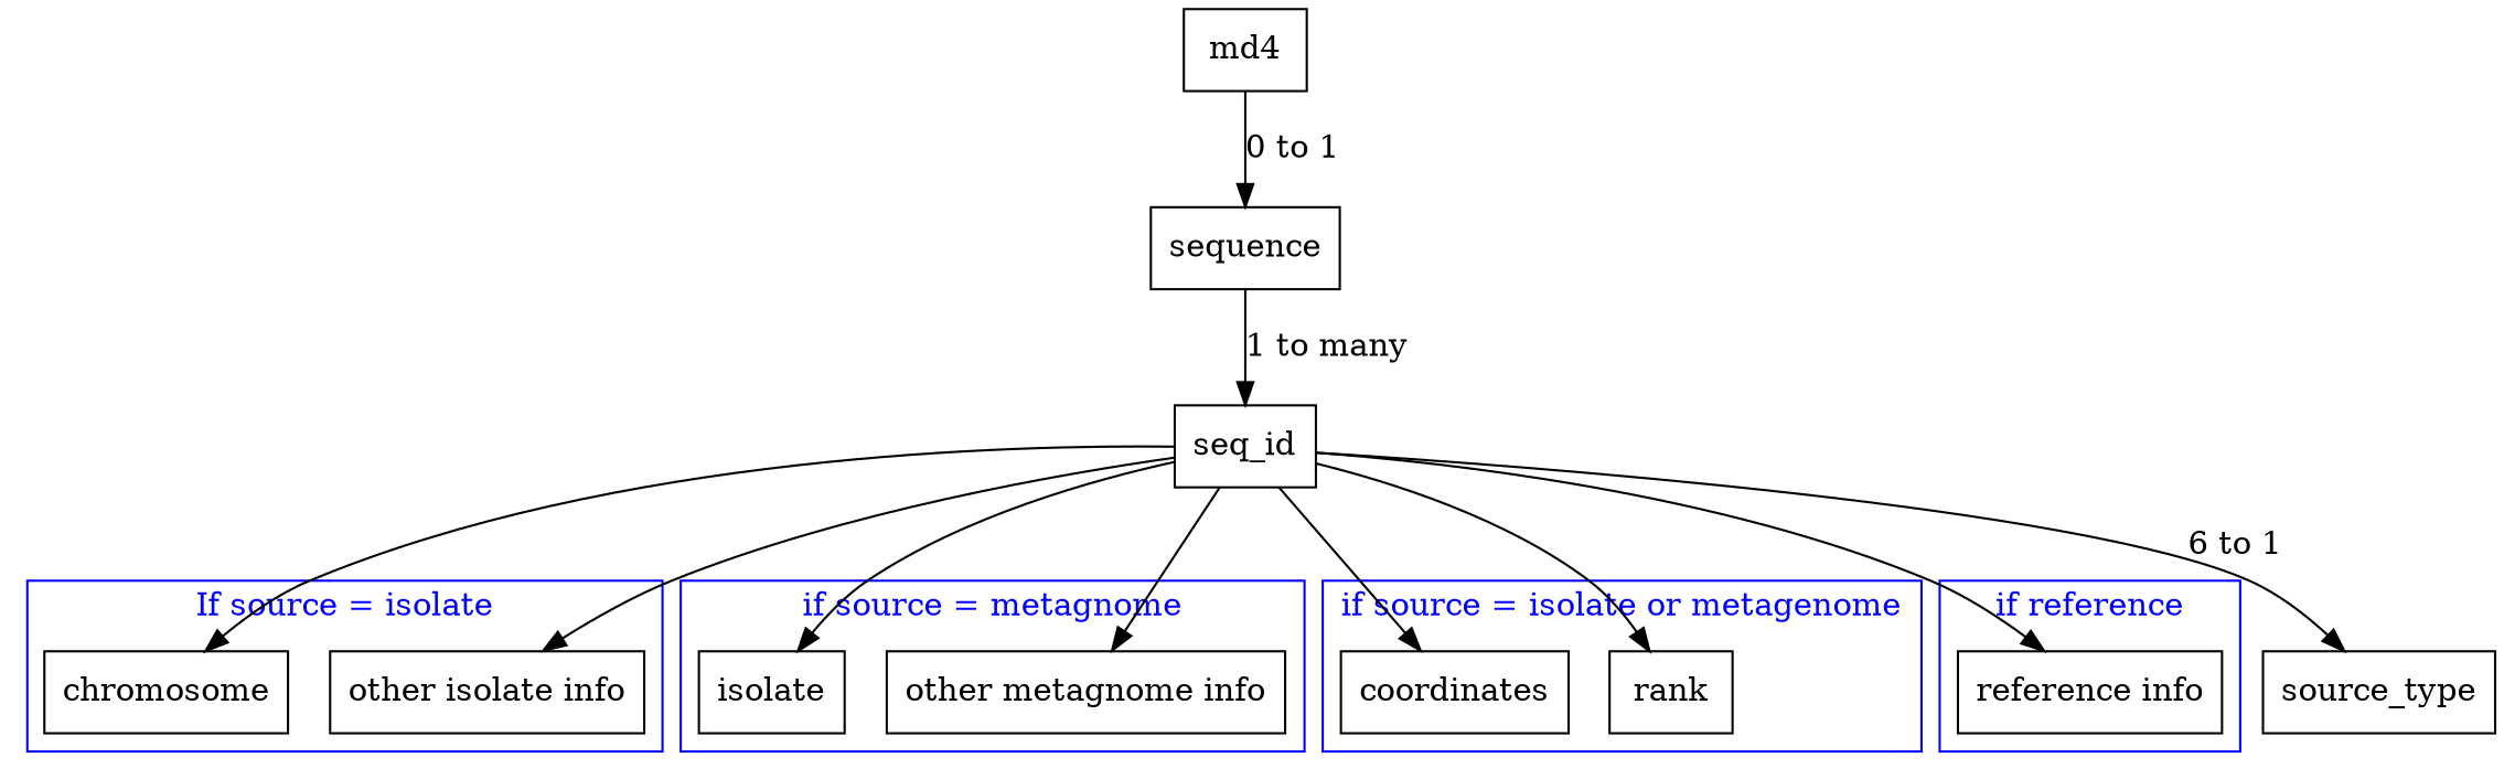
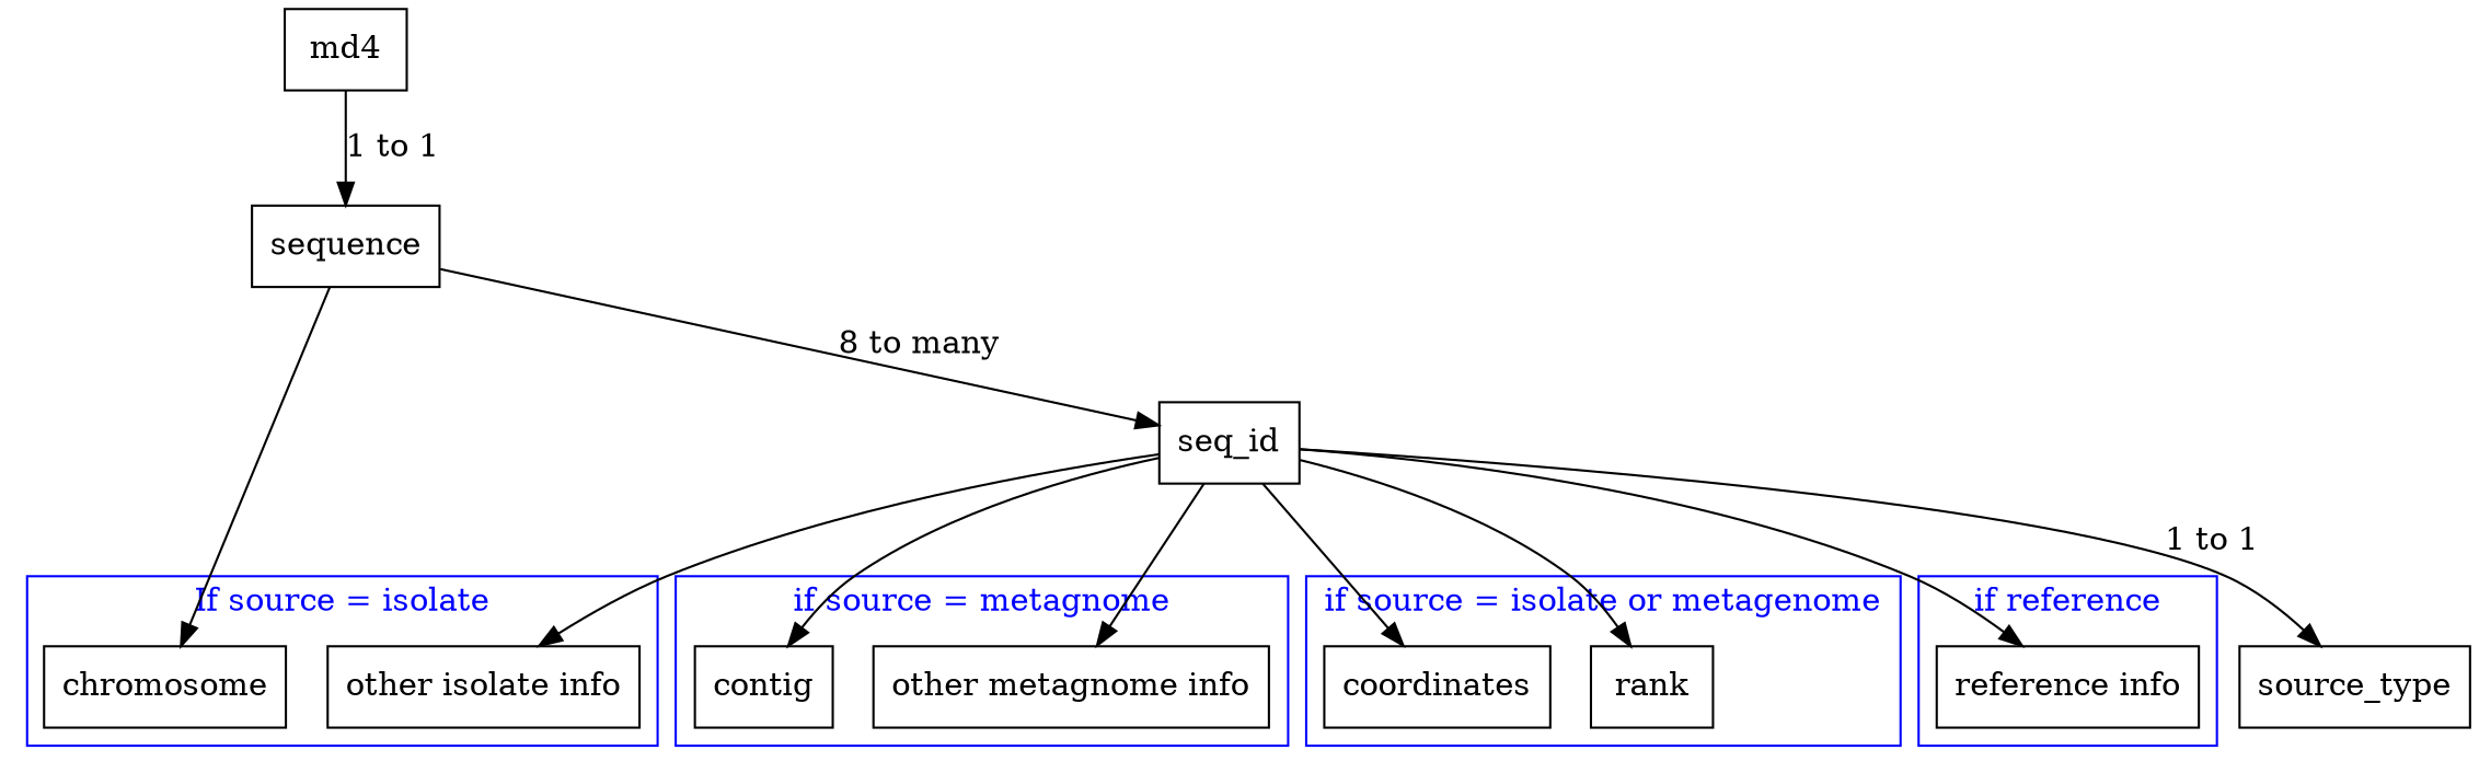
  digraph {
    node [shape=box]
    chromosome
    "other isolate info"
-   contig [label=isolate]
+   contig
    "other metagnome info"
    coordinates
    rank
    "reference info"
    n8 [label=md4]
    sequence
    seq_id
    source_type
    subgraph cluster_1 {
      color=blue
      fontcolor=blue
      label="If source = isolate"
      chromosome
      "other isolate info"
    }
    subgraph cluster_2 {
      color=blue
      fontcolor=blue
      label="if source = metagnome"
      contig
      "other metagnome info"
    }
    subgraph cluster_3 {
      color=blue
      fontcolor=blue
      label="if source = isolate or metagenome"
      coordinates
      rank
    }
    subgraph cluster_4 {
      color=blue
      fontcolor=blue
      label="if reference"
      "reference info"
    }
-   n8 -> sequence [label="0 to 1"]
-   sequence -> seq_id [label="1 to many"]
-   seq_id -> chromosome
+   n8 -> sequence [label="1 to 1"]
+   sequence -> seq_id [label="8 to many"]
+   sequence -> chromosome
    seq_id -> "other isolate info"
    seq_id -> contig
    seq_id -> "other metagnome info"
    seq_id -> coordinates
    seq_id -> rank
    seq_id -> "reference info"
-   seq_id -> source_type [label="6 to 1"]
+   seq_id -> source_type [label="1 to 1"]
  }
